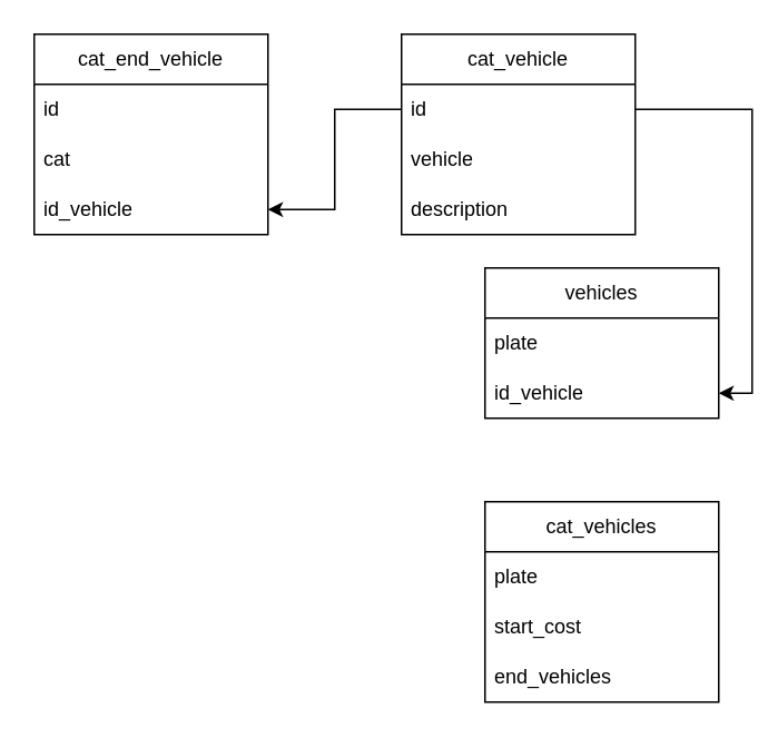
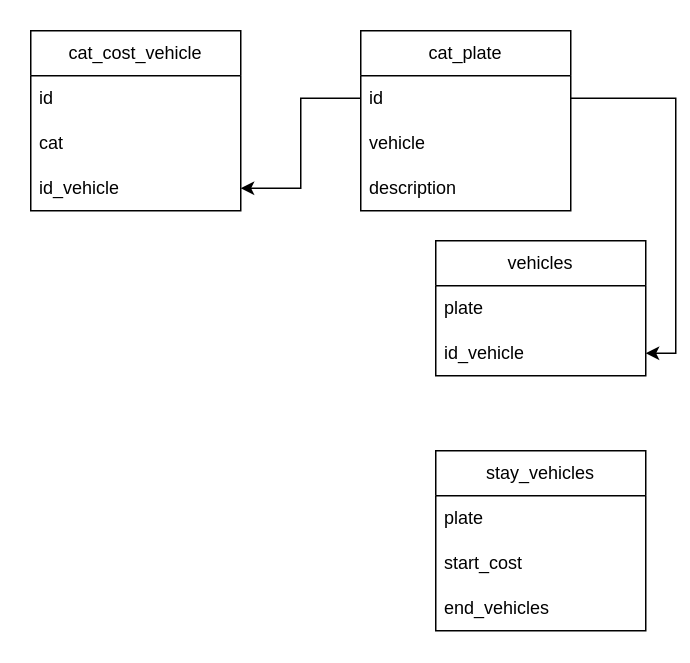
  <mxCell id="0" />
  <mxCell id="1" parent="0" />
  <mxCell id="2" style="edgeStyle=orthogonalEdgeStyle;rounded=0;orthogonalLoop=1;jettySize=auto;html=1;entryX=1;entryY=0.5;entryDx=0;entryDy=0;exitX=0;exitY=0.5;exitDx=0;exitDy=0;" edge="1" parent="1" source="4" target="10"><mxGeometry relative="1" as="geometry" /></mxCell>
- <mxCell id="3" value="cat_vehicle" style="swimlane;fontStyle=0;childLayout=stackLayout;horizontal=1;startSize=30;horizontalStack=0;resizeParent=1;resizeParentMax=0;resizeLast=0;collapsible=1;marginBottom=0;whiteSpace=wrap;html=1;" vertex="1" parent="1"><mxGeometry x="240" y="20" width="140" height="120" as="geometry" /></mxCell>
+ <mxCell id="3" value="cat_plate" style="swimlane;fontStyle=0;childLayout=stackLayout;horizontal=1;startSize=30;horizontalStack=0;resizeParent=1;resizeParentMax=0;resizeLast=0;collapsible=1;marginBottom=0;whiteSpace=wrap;html=1;" vertex="1" parent="1"><mxGeometry x="240" y="20" width="140" height="120" as="geometry" /></mxCell>
  <mxCell id="4" value="id" style="text;strokeColor=none;fillColor=none;align=left;verticalAlign=middle;spacingLeft=4;spacingRight=4;overflow=hidden;points=[[0,0.5],[1,0.5]];portConstraint=eastwest;rotatable=0;whiteSpace=wrap;html=1;" vertex="1" parent="3"><mxGeometry y="30" width="140" height="30" as="geometry" /></mxCell>
  <mxCell id="5" value="vehicle" style="text;strokeColor=none;fillColor=none;align=left;verticalAlign=middle;spacingLeft=4;spacingRight=4;overflow=hidden;points=[[0,0.5],[1,0.5]];portConstraint=eastwest;rotatable=0;whiteSpace=wrap;html=1;" vertex="1" parent="3"><mxGeometry y="60" width="140" height="30" as="geometry" /></mxCell>
  <mxCell id="6" value="description" style="text;strokeColor=none;fillColor=none;align=left;verticalAlign=middle;spacingLeft=4;spacingRight=4;overflow=hidden;points=[[0,0.5],[1,0.5]];portConstraint=eastwest;rotatable=0;whiteSpace=wrap;html=1;" vertex="1" parent="3"><mxGeometry y="90" width="140" height="30" as="geometry" /></mxCell>
- <mxCell id="7" value="cat_end_vehicle" style="swimlane;fontStyle=0;childLayout=stackLayout;horizontal=1;startSize=30;horizontalStack=0;resizeParent=1;resizeParentMax=0;resizeLast=0;collapsible=1;marginBottom=0;whiteSpace=wrap;html=1;" vertex="1" parent="1"><mxGeometry x="20" y="20" width="140" height="120" as="geometry" /></mxCell>
+ <mxCell id="7" value="cat_cost_vehicle" style="swimlane;fontStyle=0;childLayout=stackLayout;horizontal=1;startSize=30;horizontalStack=0;resizeParent=1;resizeParentMax=0;resizeLast=0;collapsible=1;marginBottom=0;whiteSpace=wrap;html=1;" vertex="1" parent="1"><mxGeometry x="20" y="20" width="140" height="120" as="geometry" /></mxCell>
  <mxCell id="8" value="id" style="text;strokeColor=none;fillColor=none;align=left;verticalAlign=middle;spacingLeft=4;spacingRight=4;overflow=hidden;points=[[0,0.5],[1,0.5]];portConstraint=eastwest;rotatable=0;whiteSpace=wrap;html=1;" vertex="1" parent="7"><mxGeometry y="30" width="140" height="30" as="geometry" /></mxCell>
  <mxCell id="9" value="cat" style="text;strokeColor=none;fillColor=none;align=left;verticalAlign=middle;spacingLeft=4;spacingRight=4;overflow=hidden;points=[[0,0.5],[1,0.5]];portConstraint=eastwest;rotatable=0;whiteSpace=wrap;html=1;" vertex="1" parent="7"><mxGeometry y="60" width="140" height="30" as="geometry" /></mxCell>
  <mxCell id="10" value="id_vehicle" style="text;strokeColor=none;fillColor=none;align=left;verticalAlign=middle;spacingLeft=4;spacingRight=4;overflow=hidden;points=[[0,0.5],[1,0.5]];portConstraint=eastwest;rotatable=0;whiteSpace=wrap;html=1;" vertex="1" parent="7"><mxGeometry y="90" width="140" height="30" as="geometry" /></mxCell>
  <mxCell id="11" value="vehicles" style="swimlane;fontStyle=0;childLayout=stackLayout;horizontal=1;startSize=30;horizontalStack=0;resizeParent=1;resizeParentMax=0;resizeLast=0;collapsible=1;marginBottom=0;whiteSpace=wrap;html=1;" vertex="1" parent="1"><mxGeometry x="290" y="160" width="140" height="90" as="geometry" /></mxCell>
  <mxCell id="12" value="plate" style="text;strokeColor=none;fillColor=none;align=left;verticalAlign=middle;spacingLeft=4;spacingRight=4;overflow=hidden;points=[[0,0.5],[1,0.5]];portConstraint=eastwest;rotatable=0;whiteSpace=wrap;html=1;" vertex="1" parent="11"><mxGeometry y="30" width="140" height="30" as="geometry" /></mxCell>
  <mxCell id="13" value="id_vehicle" style="text;strokeColor=none;fillColor=none;align=left;verticalAlign=middle;spacingLeft=4;spacingRight=4;overflow=hidden;points=[[0,0.5],[1,0.5]];portConstraint=eastwest;rotatable=0;whiteSpace=wrap;html=1;" vertex="1" parent="11"><mxGeometry y="60" width="140" height="30" as="geometry" /></mxCell>
  <mxCell id="14" style="edgeStyle=orthogonalEdgeStyle;rounded=0;orthogonalLoop=1;jettySize=auto;html=1;entryX=1;entryY=0.5;entryDx=0;entryDy=0;" edge="1" parent="1" source="4" target="13"><mxGeometry relative="1" as="geometry" /></mxCell>
- <mxCell id="15" value="cat_vehicles" style="swimlane;fontStyle=0;childLayout=stackLayout;horizontal=1;startSize=30;horizontalStack=0;resizeParent=1;resizeParentMax=0;resizeLast=0;collapsible=1;marginBottom=0;whiteSpace=wrap;html=1;" vertex="1" parent="1"><mxGeometry x="290" y="300" width="140" height="120" as="geometry" /></mxCell>
+ <mxCell id="15" value="stay_vehicles" style="swimlane;fontStyle=0;childLayout=stackLayout;horizontal=1;startSize=30;horizontalStack=0;resizeParent=1;resizeParentMax=0;resizeLast=0;collapsible=1;marginBottom=0;whiteSpace=wrap;html=1;" vertex="1" parent="1"><mxGeometry x="290" y="300" width="140" height="120" as="geometry" /></mxCell>
  <mxCell id="16" value="plate" style="text;strokeColor=none;fillColor=none;align=left;verticalAlign=middle;spacingLeft=4;spacingRight=4;overflow=hidden;points=[[0,0.5],[1,0.5]];portConstraint=eastwest;rotatable=0;whiteSpace=wrap;html=1;" vertex="1" parent="15"><mxGeometry y="30" width="140" height="30" as="geometry" /></mxCell>
  <mxCell id="17" value="start_cost" style="text;strokeColor=none;fillColor=none;align=left;verticalAlign=middle;spacingLeft=4;spacingRight=4;overflow=hidden;points=[[0,0.5],[1,0.5]];portConstraint=eastwest;rotatable=0;whiteSpace=wrap;html=1;" vertex="1" parent="15"><mxGeometry y="60" width="140" height="30" as="geometry" /></mxCell>
  <mxCell id="18" value="end_vehicles" style="text;strokeColor=none;fillColor=none;align=left;verticalAlign=middle;spacingLeft=4;spacingRight=4;overflow=hidden;points=[[0,0.5],[1,0.5]];portConstraint=eastwest;rotatable=0;whiteSpace=wrap;html=1;" vertex="1" parent="15"><mxGeometry y="90" width="140" height="30" as="geometry" /></mxCell>
